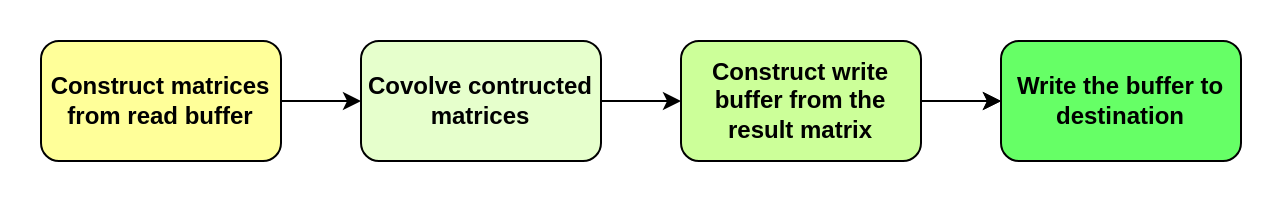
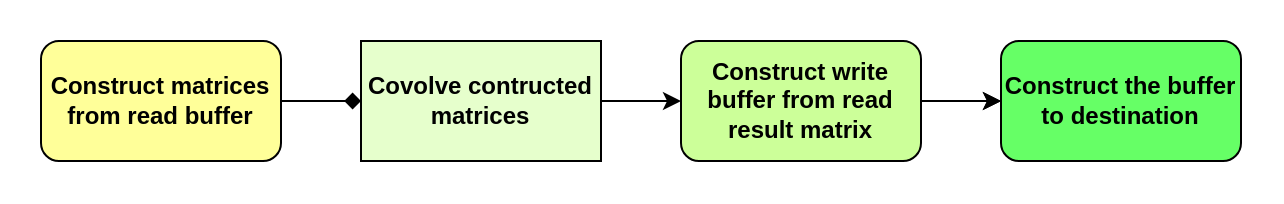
  <mxCell id="0" />
  <mxCell id="1" parent="0" />
  <mxCell id="2" value="&lt;b&gt;Construct matrices from&amp;nbsp;&lt;span style=&quot;background-color: initial;&quot;&gt;read buffer&lt;/span&gt;&lt;/b&gt;" style="rounded=1;whiteSpace=wrap;html=1;fillColor=#FFFF99;" vertex="1" parent="1"><mxGeometry x="20" y="20" width="120" height="60" as="geometry" /></mxCell>
  <mxCell id="3" style="edgeStyle=orthogonalEdgeStyle;rounded=0;orthogonalLoop=1;jettySize=auto;html=1;entryX=0;entryY=0.5;entryDx=0;entryDy=0;" edge="1" parent="1" source="5" target="8"><mxGeometry relative="1" as="geometry" /></mxCell>
  <mxCell id="4" value="" style="edgeStyle=orthogonalEdgeStyle;rounded=0;orthogonalLoop=1;jettySize=auto;html=1;" edge="1" parent="1" source="5" target="8"><mxGeometry relative="1" as="geometry" /></mxCell>
- <mxCell id="5" value="&lt;b&gt;Construct write buffer from the result matrix&lt;/b&gt;" style="rounded=1;whiteSpace=wrap;html=1;fillColor=#CCFF99;" vertex="1" parent="1"><mxGeometry x="340" y="20" width="120" height="60" as="geometry" /></mxCell>
+ <mxCell id="5" value="&lt;b&gt;Construct write buffer from read result matrix&lt;/b&gt;" style="rounded=1;whiteSpace=wrap;html=1;fillColor=#CCFF99;" vertex="1" parent="1"><mxGeometry x="340" y="20" width="120" height="60" as="geometry" /></mxCell>
  <mxCell id="6" style="edgeStyle=orthogonalEdgeStyle;rounded=0;orthogonalLoop=1;jettySize=auto;html=1;entryX=0;entryY=0.5;entryDx=0;entryDy=0;" edge="1" parent="1" source="7" target="5"><mxGeometry relative="1" as="geometry" /></mxCell>
- <mxCell id="7" value="&lt;b&gt;Covolve contructed matrices&lt;/b&gt;" style="rounded=1;whiteSpace=wrap;html=1;fillColor=#E6FFCC;" vertex="1" parent="1"><mxGeometry x="180" y="20" width="120" height="60" as="geometry" /></mxCell>
- <mxCell id="8" value="&lt;b&gt;Write the buffer to destination&lt;/b&gt;" style="rounded=1;whiteSpace=wrap;html=1;fillColor=#66FF66;" vertex="1" parent="1"><mxGeometry x="500" y="20" width="120" height="60" as="geometry" /></mxCell>
- <mxCell id="9" style="edgeStyle=orthogonalEdgeStyle;rounded=0;orthogonalLoop=1;jettySize=auto;html=1;exitX=1;exitY=0.5;exitDx=0;exitDy=0;entryX=0;entryY=0.5;entryDx=0;entryDy=0;" edge="1" parent="1" source="2" target="7"><mxGeometry relative="1" as="geometry" /></mxCell>
+ <mxCell id="7" value="&lt;b&gt;Covolve contructed matrices&lt;/b&gt;" style="whiteSpace=wrap;html=1;fillColor=#E6FFCC;rounded=0;" vertex="1" parent="1"><mxGeometry x="180" y="20" width="120" height="60" as="geometry" /></mxCell>
+ <mxCell id="8" value="&lt;b&gt;Construct the buffer to destination&lt;/b&gt;" style="rounded=1;whiteSpace=wrap;html=1;fillColor=#66FF66;" vertex="1" parent="1"><mxGeometry x="500" y="20" width="120" height="60" as="geometry" /></mxCell>
+ <mxCell id="9" style="edgeStyle=orthogonalEdgeStyle;rounded=0;orthogonalLoop=1;jettySize=auto;html=1;exitX=1;exitY=0.5;exitDx=0;exitDy=0;entryX=0;entryY=0.5;entryDx=0;entryDy=0;endArrow=diamond;" edge="1" parent="1" source="2" target="7"><mxGeometry relative="1" as="geometry" /></mxCell>
